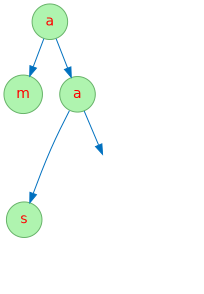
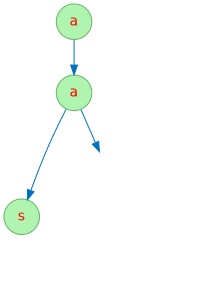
  digraph {
    fontname="DejaVu Sans"
    node [color="#66B268" fillcolor="#AFF4AF" fontcolor=red fontname="DejaVu Sans" shape=circle style=filled]
    edge [color="#0070BF" fontname="DejaVu Sans"]
    n1 [label=a]
-   n2 [label=m]
    n3 [label=a]
    n4 [label=s]
    l1296064247 [style=invis]
-   n1 -> n2
    n1 -> n3
    n3 -> n4
    n3 -> l1296064247
  }
